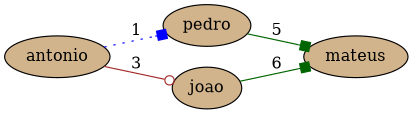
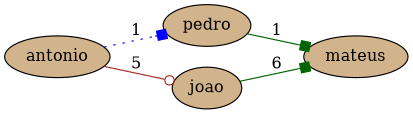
  digraph {
    rankdir=LR
    node [fillcolor=tan style=filled]
    edge [arrowhead=box color=darkgreen style=solid]
    antonio
    pedro
    joao
    mateus
    antonio -> pedro [color=blue label=1 style=dotted]
-   antonio -> joao [arrowhead=odot color=brown label=3]
-   pedro -> mateus [label=5]
+   antonio -> joao [arrowhead=odot color=brown label=5]
+   pedro -> mateus [label=1]
    joao -> mateus [label=6]
  }
